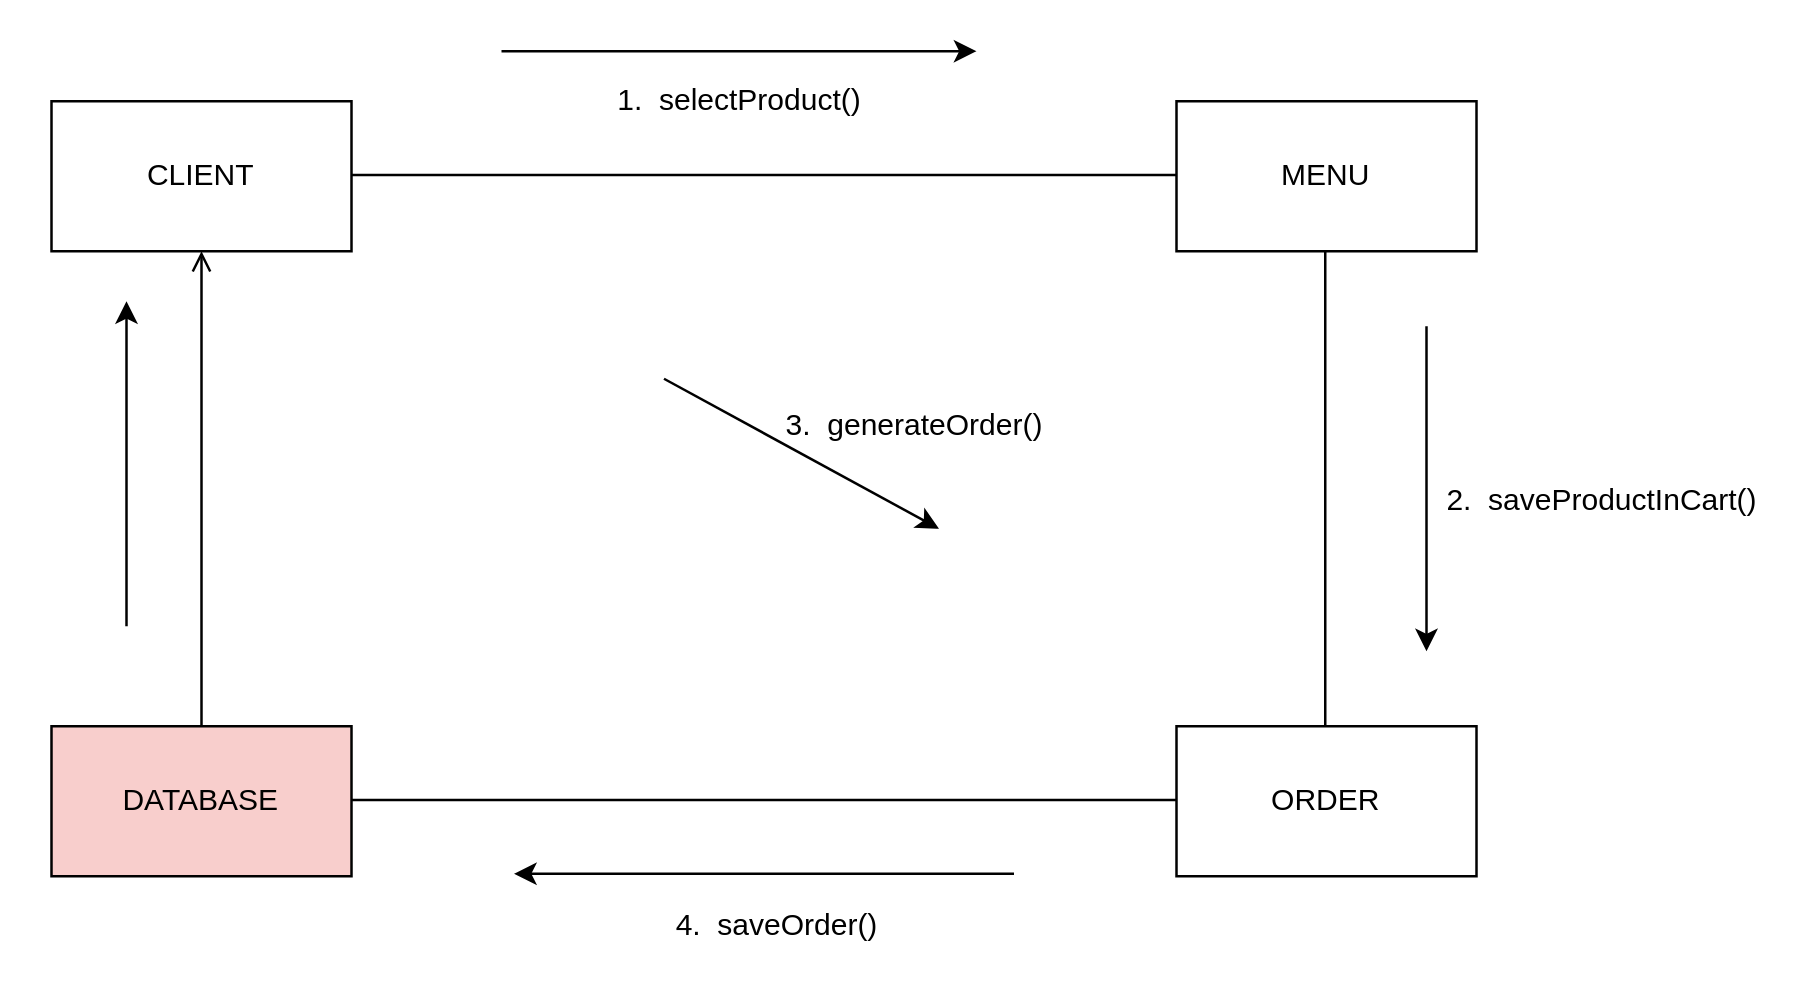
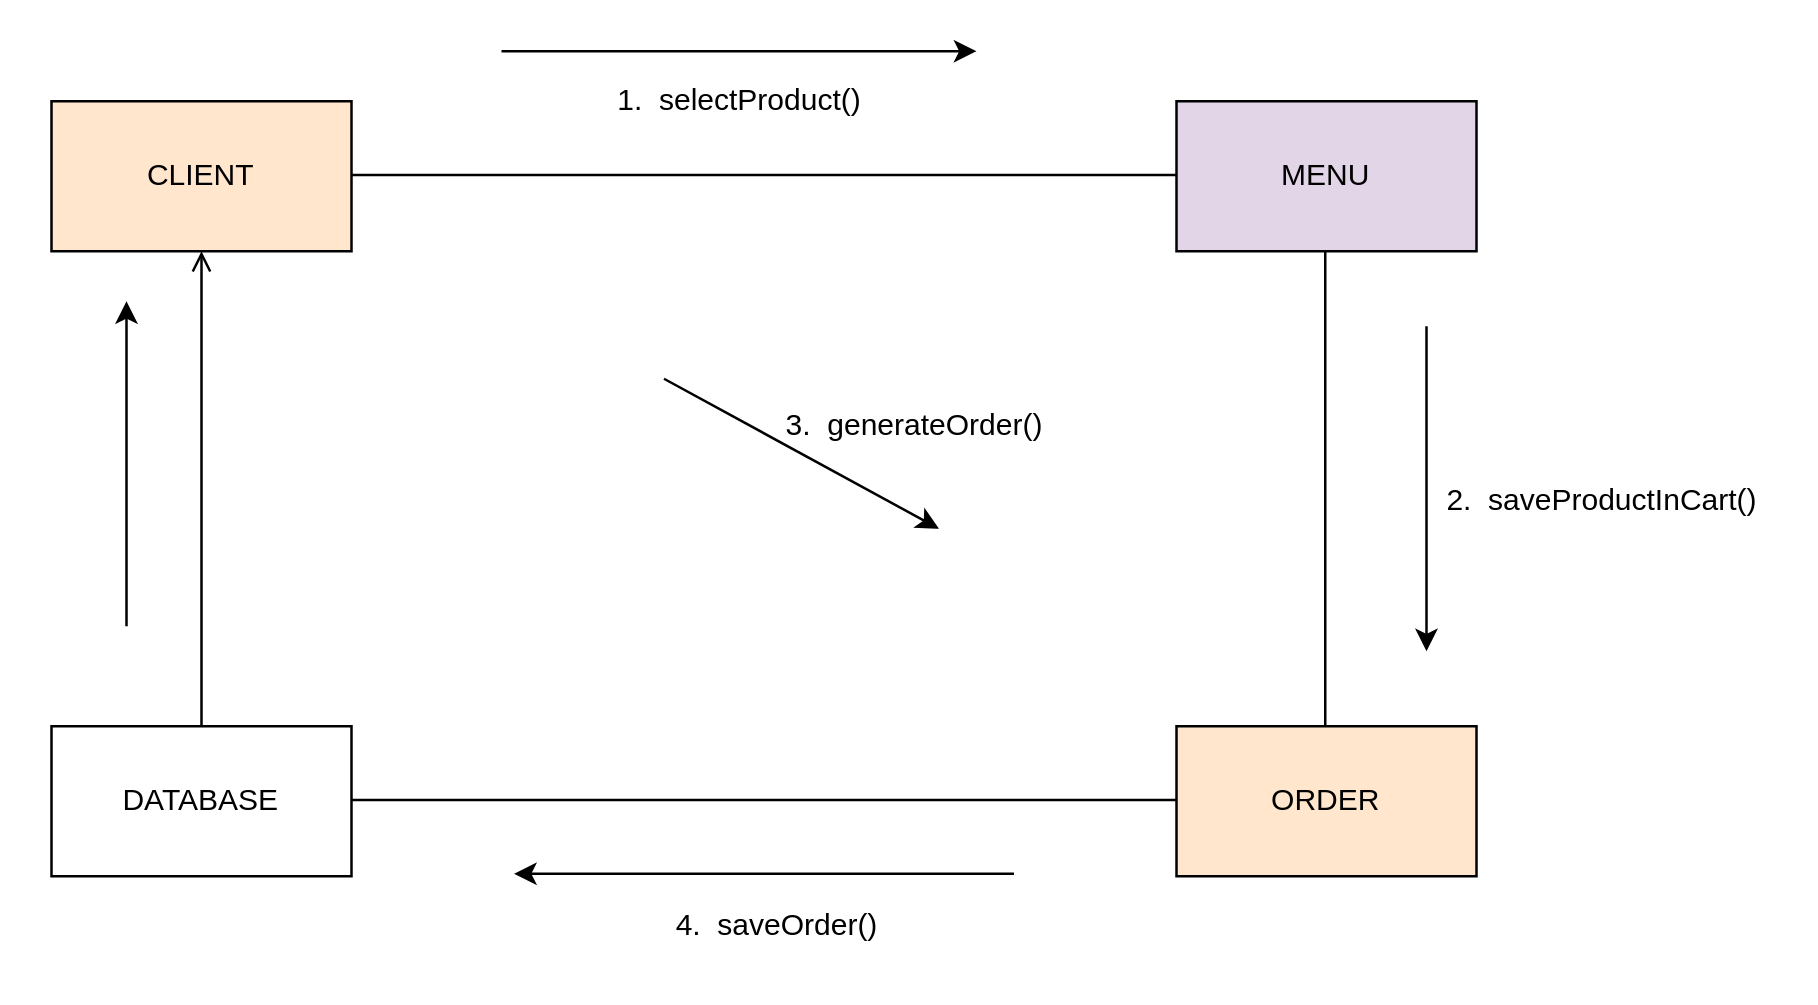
  <mxCell id="0" />
  <mxCell id="1" parent="0" />
- <mxCell id="2" value="CLIENT" style="rounded=0;whiteSpace=wrap;html=1;" vertex="1" parent="1"><mxGeometry x="20" y="40" width="120" height="60" as="geometry" /></mxCell>
- <mxCell id="3" value="MENU" style="rounded=0;whiteSpace=wrap;html=1;" vertex="1" parent="1"><mxGeometry x="470" y="40" width="120" height="60" as="geometry" /></mxCell>
- <mxCell id="4" value="DATABASE" style="rounded=0;whiteSpace=wrap;html=1;fillColor=#f8cecc;" vertex="1" parent="1"><mxGeometry x="20" y="290" width="120" height="60" as="geometry" /></mxCell>
- <mxCell id="5" value="ORDER" style="rounded=0;whiteSpace=wrap;html=1;" vertex="1" parent="1"><mxGeometry x="470" y="290" width="120" height="60" as="geometry" /></mxCell>
+ <mxCell id="2" value="CLIENT" style="rounded=0;whiteSpace=wrap;html=1;fillColor=#ffe6cc;" vertex="1" parent="1"><mxGeometry x="20" y="40" width="120" height="60" as="geometry" /></mxCell>
+ <mxCell id="3" value="MENU" style="rounded=0;whiteSpace=wrap;html=1;fillColor=#e1d5e7;" vertex="1" parent="1"><mxGeometry x="470" y="40" width="120" height="60" as="geometry" /></mxCell>
+ <mxCell id="4" value="DATABASE" style="rounded=0;whiteSpace=wrap;html=1;" vertex="1" parent="1"><mxGeometry x="20" y="290" width="120" height="60" as="geometry" /></mxCell>
+ <mxCell id="5" value="ORDER" style="rounded=0;whiteSpace=wrap;html=1;fillColor=#ffe6cc;" vertex="1" parent="1"><mxGeometry x="470" y="290" width="120" height="60" as="geometry" /></mxCell>
  <mxCell id="6" value="" style="endArrow=none;html=1;rounded=0;entryX=0;entryY=0.5;entryDx=0;entryDy=0;exitX=1;exitY=0.5;exitDx=0;exitDy=0;" edge="1" parent="1"><mxGeometry width="50" height="50" relative="1" as="geometry"><mxPoint x="140" y="319.5" as="sourcePoint" /><mxPoint x="470" y="319.5" as="targetPoint" /></mxGeometry></mxCell>
  <mxCell id="7" value="" style="endArrow=none;html=1;rounded=0;entryX=0;entryY=0.5;entryDx=0;entryDy=0;exitX=1;exitY=0.5;exitDx=0;exitDy=0;" edge="1" parent="1"><mxGeometry width="50" height="50" relative="1" as="geometry"><mxPoint x="140" y="69.5" as="sourcePoint" /><mxPoint x="470" y="69.5" as="targetPoint" /></mxGeometry></mxCell>
  <mxCell id="8" value="" style="endArrow=open;html=1;rounded=0;entryX=0.5;entryY=1;entryDx=0;entryDy=0;exitX=0.5;exitY=0;exitDx=0;exitDy=0;" edge="1" parent="1" source="4" target="2"><mxGeometry width="50" height="50" relative="1" as="geometry"><mxPoint x="80" y="280" as="sourcePoint" /><mxPoint x="330" y="160" as="targetPoint" /><Array as="points" /></mxGeometry></mxCell>
  <mxCell id="9" value="" style="endArrow=classic;html=1;rounded=0;" edge="1" parent="1"><mxGeometry width="50" height="50" relative="1" as="geometry"><mxPoint x="200" y="20" as="sourcePoint" /><mxPoint x="390" y="20" as="targetPoint" /></mxGeometry></mxCell>
  <mxCell id="10" value="1.&amp;nbsp; selectProduct()" style="text;html=1;align=center;verticalAlign=middle;resizable=0;points=[];autosize=1;strokeColor=none;fillColor=none;" vertex="1" parent="1"><mxGeometry x="245" y="30" width="100" height="20" as="geometry" /></mxCell>
  <mxCell id="11" value="" style="endArrow=classic;html=1;rounded=0;" edge="1" parent="1"><mxGeometry width="50" height="50" relative="1" as="geometry"><mxPoint x="405" y="349" as="sourcePoint" /><mxPoint x="205" y="349" as="targetPoint" /></mxGeometry></mxCell>
  <mxCell id="12" value="" style="endArrow=none;html=1;rounded=0;entryX=0.5;entryY=1;entryDx=0;entryDy=0;exitX=0.5;exitY=0;exitDx=0;exitDy=0;" edge="1" parent="1"><mxGeometry width="50" height="50" relative="1" as="geometry"><mxPoint x="529.5" y="290" as="sourcePoint" /><mxPoint x="529.5" y="100" as="targetPoint" /><Array as="points" /></mxGeometry></mxCell>
  <mxCell id="13" value="" style="endArrow=classic;html=1;rounded=0;" edge="1" parent="1"><mxGeometry width="50" height="50" relative="1" as="geometry"><mxPoint x="570" y="130" as="sourcePoint" /><mxPoint x="570" y="260" as="targetPoint" /></mxGeometry></mxCell>
  <mxCell id="14" value="2.&amp;nbsp; saveProductInCart()" style="text;html=1;align=center;verticalAlign=middle;resizable=0;points=[];autosize=1;strokeColor=none;fillColor=none;rotation=0;" vertex="1" parent="1"><mxGeometry x="575" y="190" width="130" height="20" as="geometry" /></mxCell>
  <mxCell id="15" value="3.&amp;nbsp; generateOrder()" style="text;html=1;align=center;verticalAlign=middle;resizable=0;points=[];autosize=1;strokeColor=none;fillColor=none;rotation=0;" vertex="1" parent="1"><mxGeometry x="310" y="160" width="110" height="20" as="geometry" /></mxCell>
  <mxCell id="16" value="" style="endArrow=classic;html=1;rounded=0;" edge="1" parent="1"><mxGeometry width="50" height="50" relative="1" as="geometry"><mxPoint x="265" y="151" as="sourcePoint" /><mxPoint x="375" y="211" as="targetPoint" /></mxGeometry></mxCell>
  <mxCell id="17" value="4.&amp;nbsp; saveOrder()" style="text;html=1;align=center;verticalAlign=middle;resizable=0;points=[];autosize=1;strokeColor=none;fillColor=none;rotation=0;" vertex="1" parent="1"><mxGeometry x="265" y="360" width="90" height="20" as="geometry" /></mxCell>
  <mxCell id="18" value="" style="endArrow=classic;html=1;rounded=0;" edge="1" parent="1"><mxGeometry width="50" height="50" relative="1" as="geometry"><mxPoint x="50" y="250" as="sourcePoint" /><mxPoint x="50" y="120" as="targetPoint" /></mxGeometry></mxCell>
